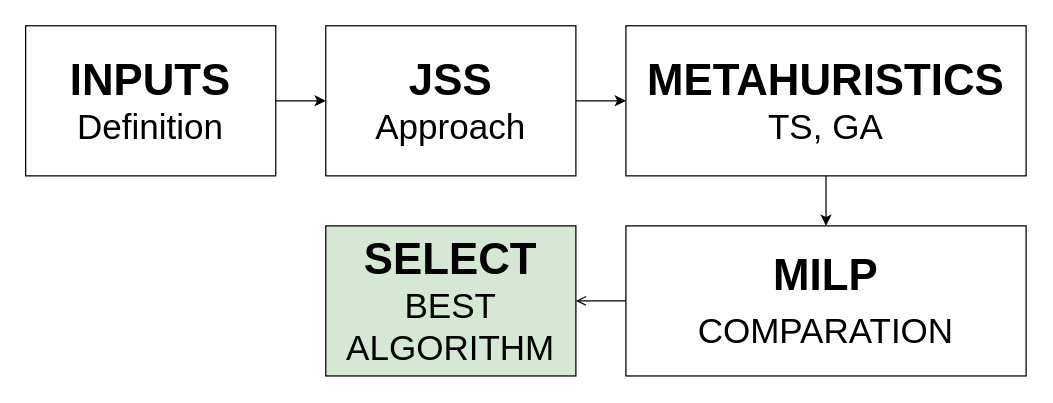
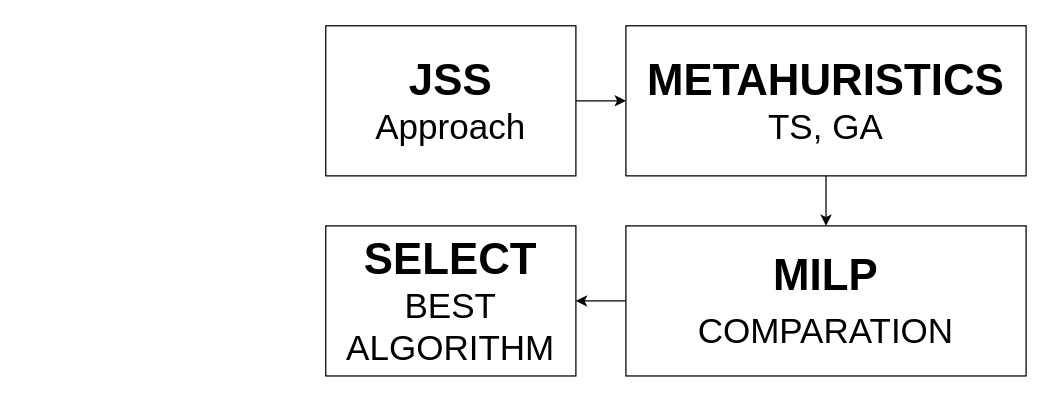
  <mxCell id="0" />
  <mxCell id="1" parent="0" />
- <mxCell id="2" style="edgeStyle=orthogonalEdgeStyle;rounded=0;orthogonalLoop=1;jettySize=auto;html=1;exitX=1;exitY=0.5;exitDx=0;exitDy=0;" edge="1" parent="1" source="3" target="5"><mxGeometry relative="1" as="geometry" /></mxCell>
- <mxCell id="3" value="&lt;font style=&quot;font-size: 35px;&quot;&gt;&lt;b style=&quot;&quot;&gt;INPUTS&lt;/b&gt;&lt;/font&gt;&lt;div&gt;&lt;font style=&quot;font-size: 28px;&quot;&gt;Definition&lt;/font&gt;&lt;/div&gt;" style="rounded=0;whiteSpace=wrap;html=1;" vertex="1" parent="1"><mxGeometry x="20" y="20" width="200" height="120" as="geometry" /></mxCell>
  <mxCell id="4" style="edgeStyle=orthogonalEdgeStyle;rounded=0;orthogonalLoop=1;jettySize=auto;html=1;exitX=1;exitY=0.5;exitDx=0;exitDy=0;entryX=0;entryY=0.5;entryDx=0;entryDy=0;" edge="1" parent="1" source="5" target="7"><mxGeometry relative="1" as="geometry" /></mxCell>
  <mxCell id="5" value="&lt;strong&gt;&lt;font style=&quot;font-size: 35px;&quot;&gt;JSS&lt;/font&gt;&lt;/strong&gt;&lt;div&gt;&lt;font style=&quot;font-size: 28px;&quot;&gt;Approach&lt;/font&gt;&lt;/div&gt;" style="rounded=0;whiteSpace=wrap;html=1;" vertex="1" parent="1"><mxGeometry x="260" y="20" width="200" height="120" as="geometry" /></mxCell>
  <mxCell id="6" style="edgeStyle=orthogonalEdgeStyle;rounded=0;orthogonalLoop=1;jettySize=auto;html=1;exitX=0.5;exitY=1;exitDx=0;exitDy=0;entryX=0.5;entryY=0;entryDx=0;entryDy=0;" edge="1" parent="1" source="7" target="9"><mxGeometry relative="1" as="geometry" /></mxCell>
  <mxCell id="7" value="&lt;font style=&quot;font-size: 35px;&quot;&gt;&lt;b&gt;METAHURISTICS&lt;/b&gt;&lt;/font&gt;&lt;div&gt;&lt;font style=&quot;font-size: 28px;&quot;&gt;TS, GA&lt;/font&gt;&lt;/div&gt;" style="rounded=0;whiteSpace=wrap;html=1;" vertex="1" parent="1"><mxGeometry x="500" y="20" width="320" height="120" as="geometry" /></mxCell>
- <mxCell id="8" style="edgeStyle=orthogonalEdgeStyle;rounded=0;orthogonalLoop=1;jettySize=auto;html=1;exitX=0;exitY=0.5;exitDx=0;exitDy=0;entryX=1;entryY=0.5;entryDx=0;entryDy=0;endArrow=open;" edge="1" parent="1" source="9" target="10"><mxGeometry relative="1" as="geometry" /></mxCell>
+ <mxCell id="8" style="edgeStyle=orthogonalEdgeStyle;rounded=0;orthogonalLoop=1;jettySize=auto;html=1;exitX=0;exitY=0.5;exitDx=0;exitDy=0;entryX=1;entryY=0.5;entryDx=0;entryDy=0;" edge="1" parent="1" source="9" target="10"><mxGeometry relative="1" as="geometry" /></mxCell>
  <mxCell id="9" value="&lt;b style=&quot;font-size: 35px;&quot;&gt;MILP&lt;/b&gt;&lt;div&gt;&lt;b style=&quot;font-size: 35px;&quot;&gt;&lt;/b&gt;&lt;font style=&quot;font-size: 28px;&quot;&gt;COMPARATION&lt;/font&gt;&lt;/div&gt;" style="rounded=0;whiteSpace=wrap;html=1;" vertex="1" parent="1"><mxGeometry x="500" y="180" width="320" height="120" as="geometry" /></mxCell>
- <mxCell id="10" value="&lt;span style=&quot;font-size: 35px;&quot;&gt;&lt;b&gt;SELECT&lt;/b&gt;&lt;/span&gt;&lt;br&gt;&lt;div&gt;&lt;font style=&quot;font-size: 28px;&quot;&gt;BEST ALGORITHM&lt;/font&gt;&lt;/div&gt;" style="rounded=0;whiteSpace=wrap;html=1;fillColor=#d5e8d4;" vertex="1" parent="1"><mxGeometry x="260" y="180" width="200" height="120" as="geometry" /></mxCell>
+ <mxCell id="10" value="&lt;span style=&quot;font-size: 35px;&quot;&gt;&lt;b&gt;SELECT&lt;/b&gt;&lt;/span&gt;&lt;br&gt;&lt;div&gt;&lt;font style=&quot;font-size: 28px;&quot;&gt;BEST ALGORITHM&lt;/font&gt;&lt;/div&gt;" style="rounded=0;whiteSpace=wrap;html=1;" vertex="1" parent="1"><mxGeometry x="260" y="180" width="200" height="120" as="geometry" /></mxCell>
